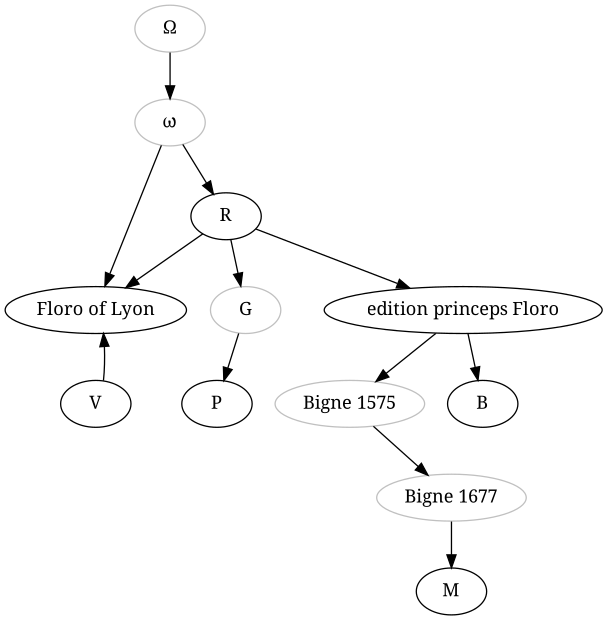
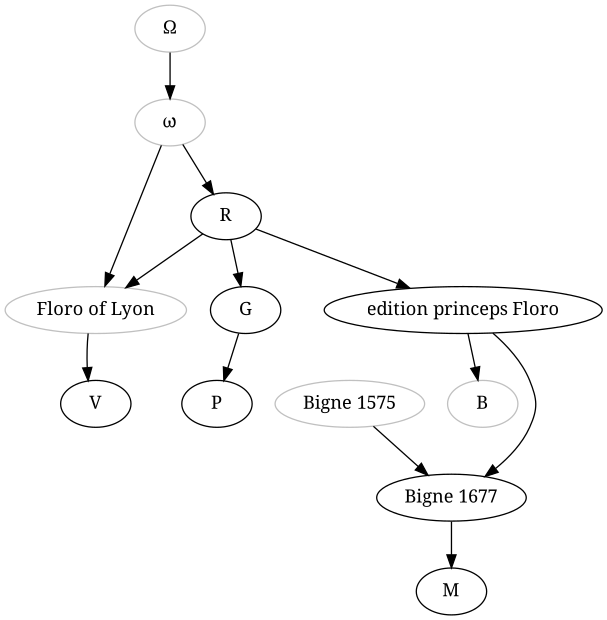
  digraph {
    fontname="Noto Serif"
    node [fontname="Noto Serif"]
    edge [fontname="Noto Serif"]
    n1 [color=grey label="Ω"]
    n2 [color=grey label="ω"]
    n3 [label=R]
-   n4 [label="Floro of Lyon"]
-   n5 [label=G color=grey]
+   n4 [label="Floro of Lyon" color=grey]
+   n5 [label=G]
    n6 [label="edition princeps Floro"]
    n7 [label=V]
    n8 [label=P]
    n9 [color=grey label="Bigne 1575"]
-   n10 [label=B]
-   n11 [label="Bigne 1677" color=grey]
+   n10 [label=B color=grey]
+   n11 [label="Bigne 1677"]
    n12 [label=M]
    n1 -> n2
    n2 -> n3
    n2 -> n4
    n3 -> n4
    n3 -> n5
    n3 -> n6
-   n7 -> n4
+   n4 -> n7
    n5 -> n8
-   n6 -> n9
+   n6 -> n11
    n6 -> n10
    n9 -> n11
    n11 -> n12
  }
